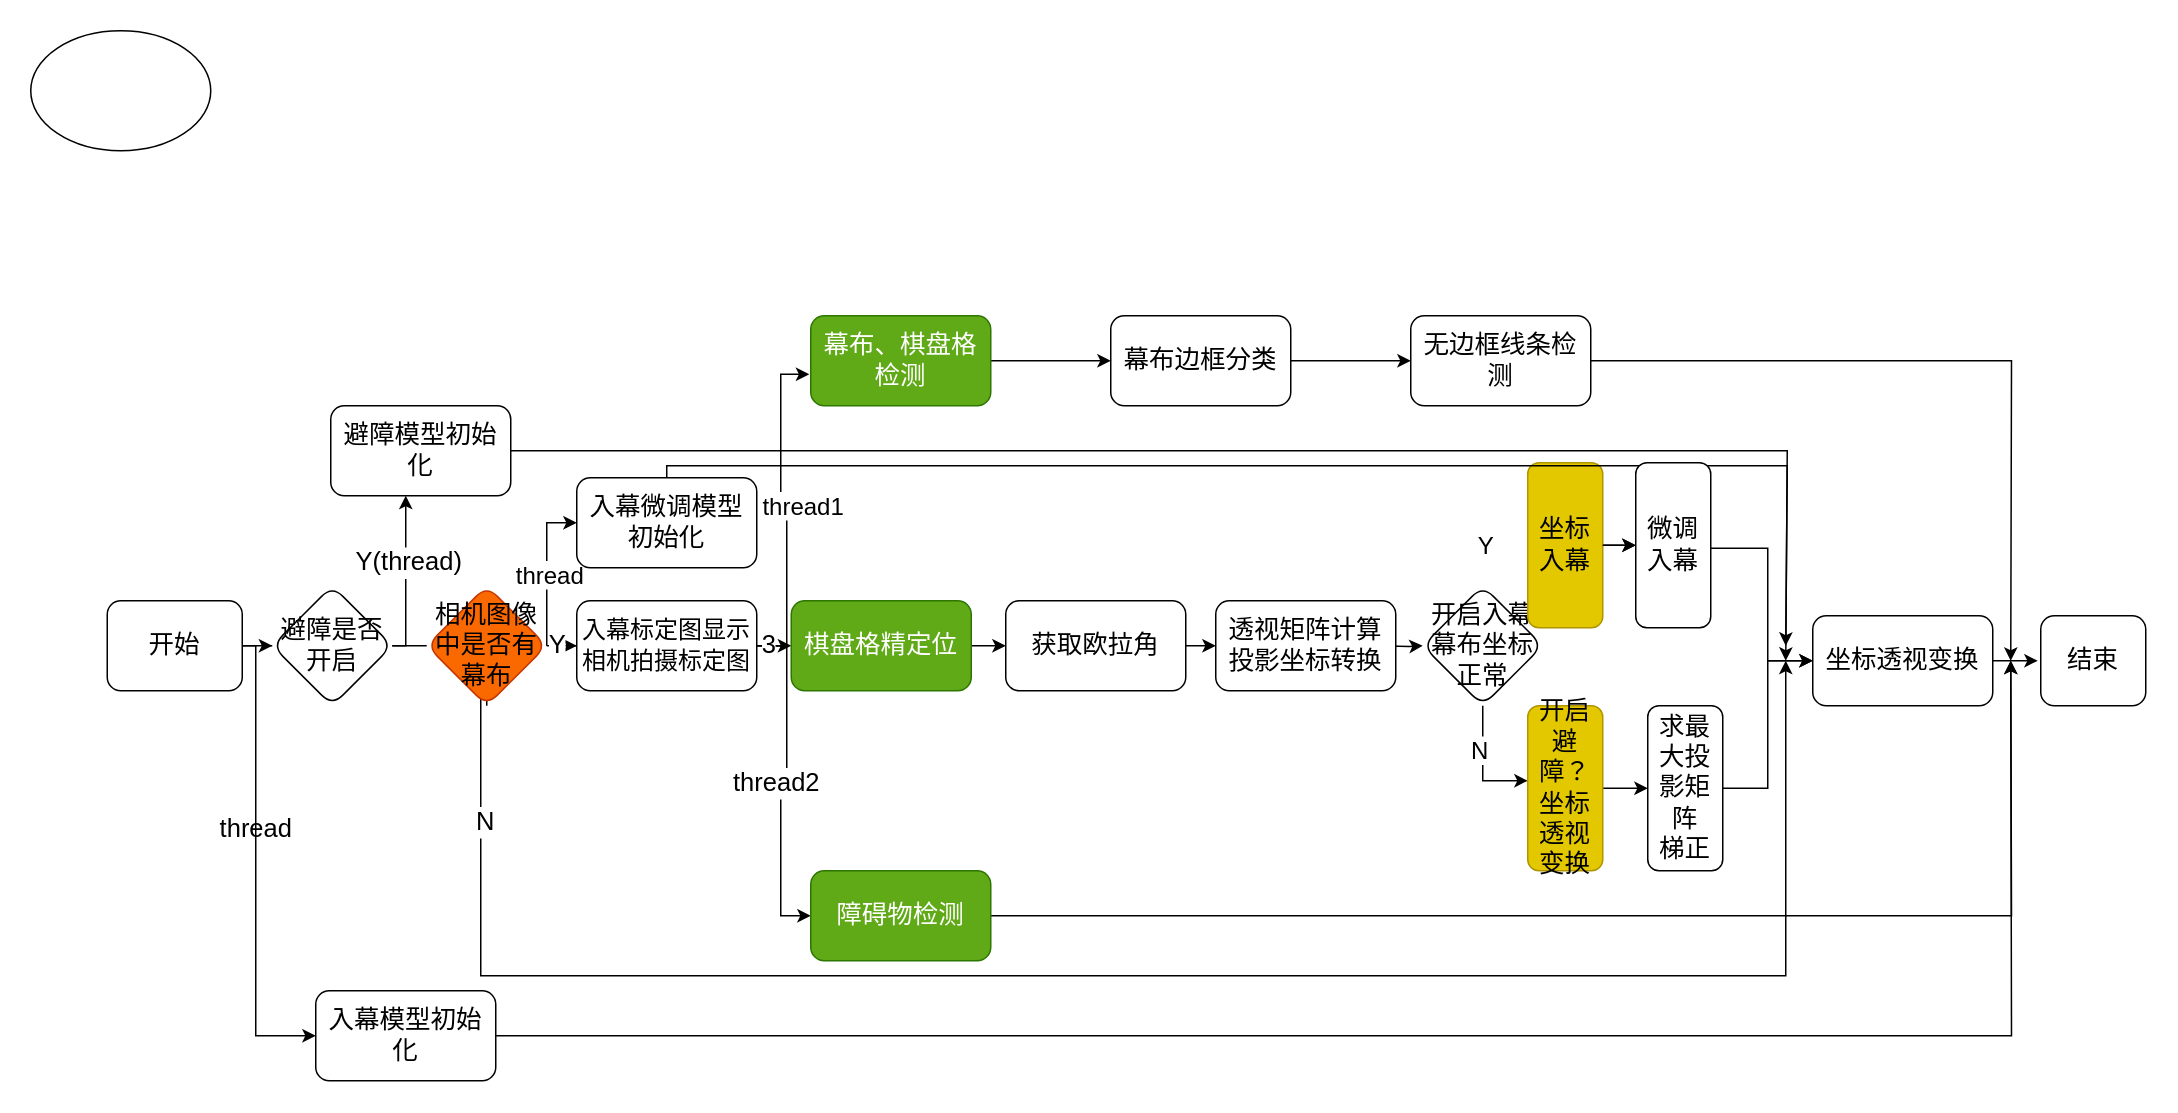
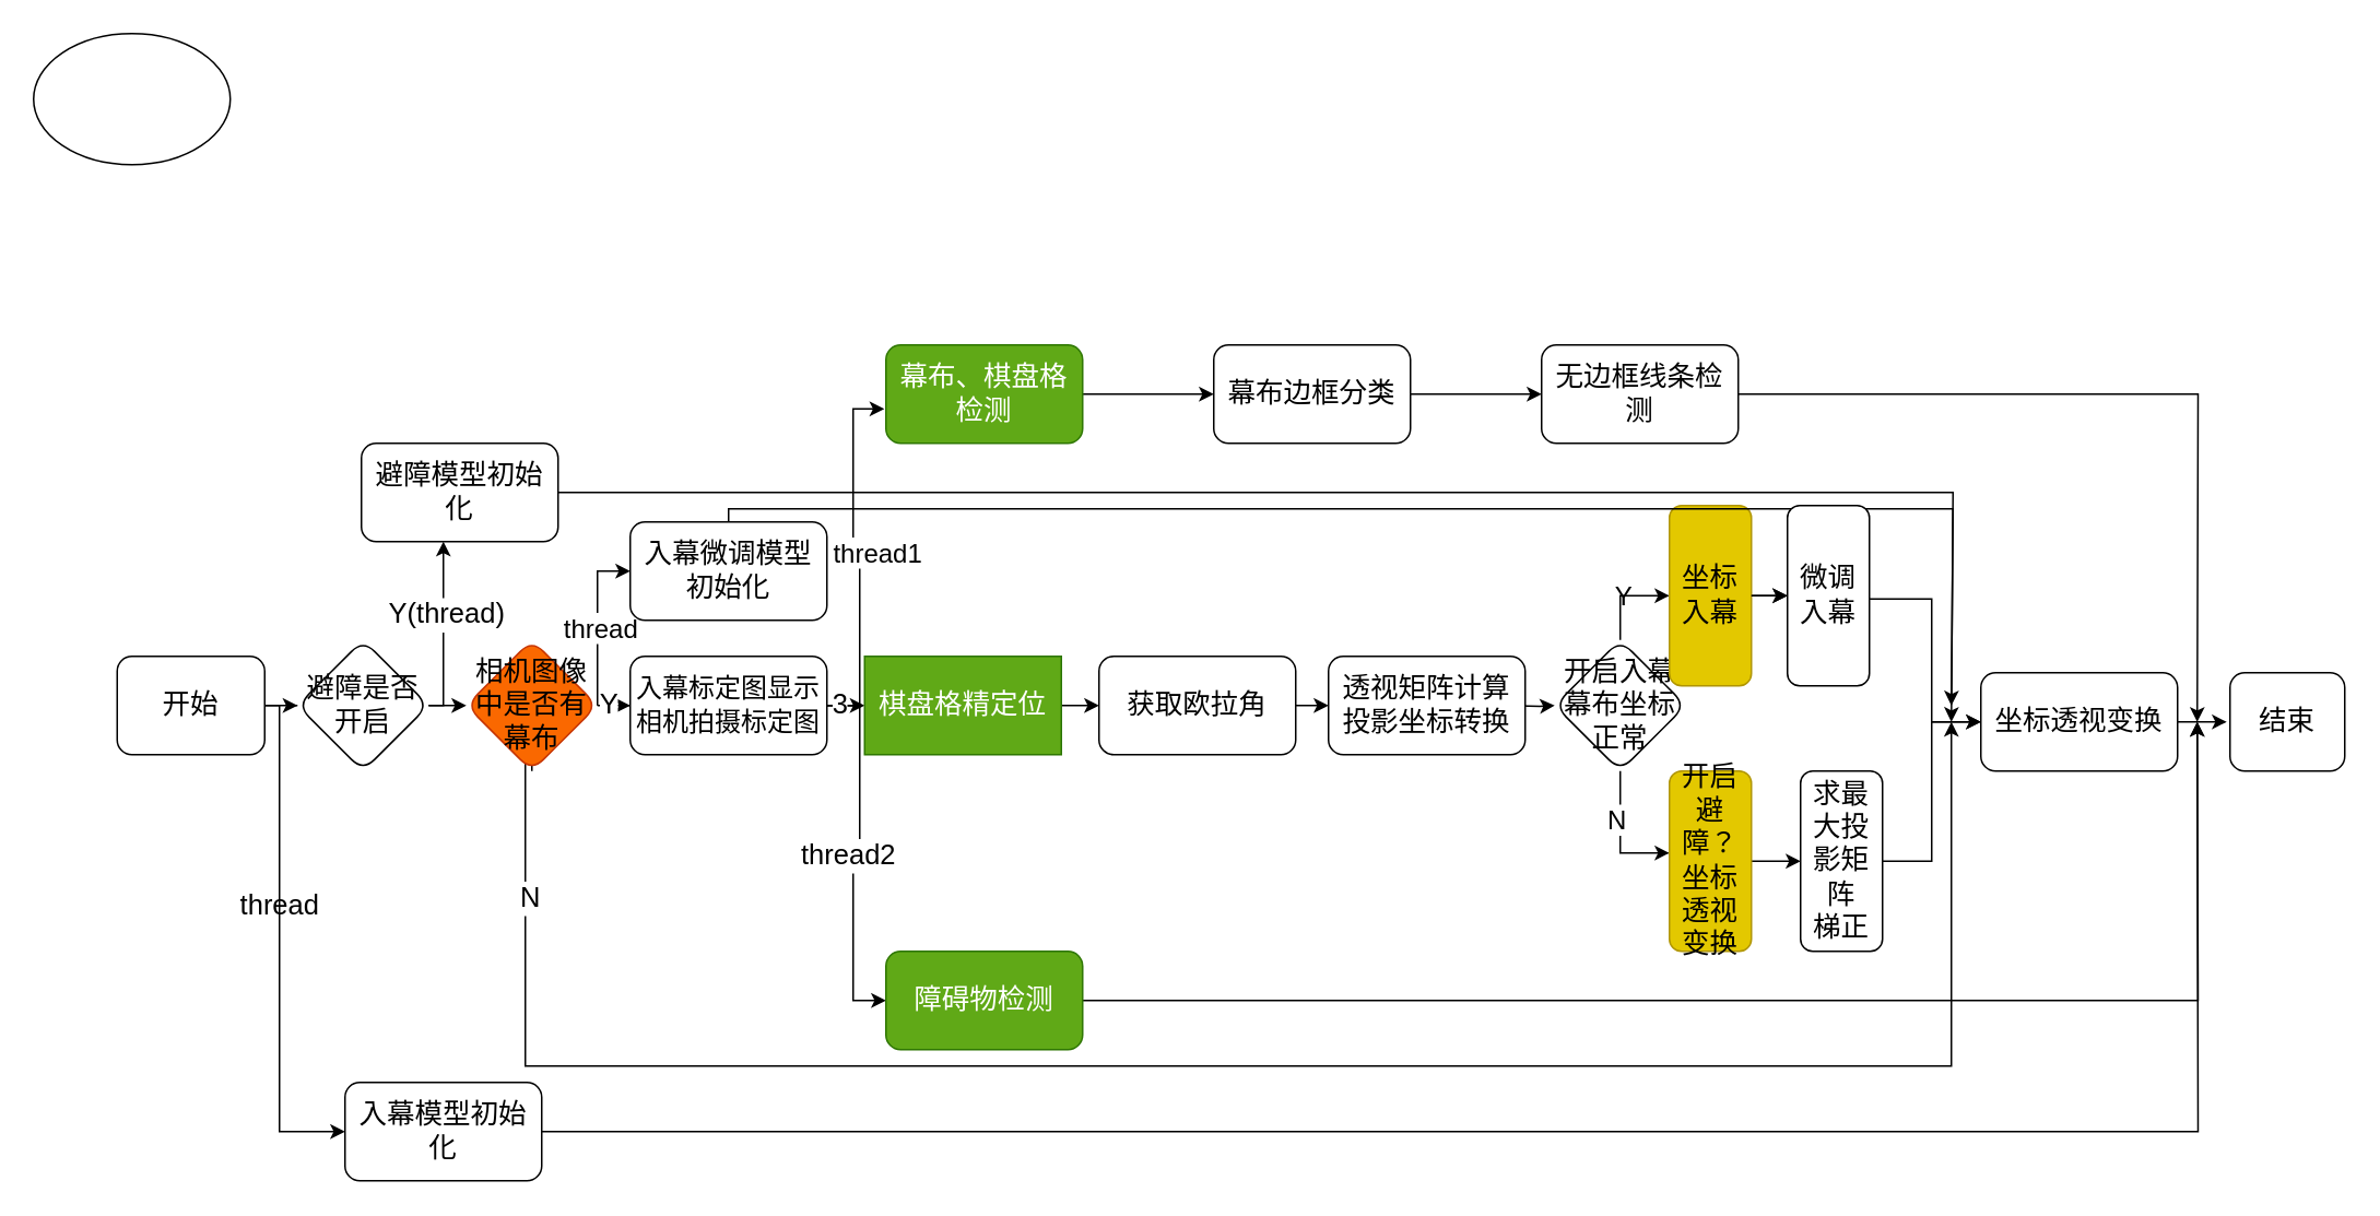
  <mxCell id="0" />
  <mxCell id="1" parent="0" />
  <mxCell id="2" value="" style="edgeStyle=orthogonalEdgeStyle;rounded=0;orthogonalLoop=1;jettySize=auto;html=1;fontSize=17;" parent="1" source="4" target="8" edge="1"><mxGeometry relative="1" as="geometry" /></mxCell>
  <mxCell id="3" style="edgeStyle=orthogonalEdgeStyle;rounded=0;orthogonalLoop=1;jettySize=auto;html=1;exitX=1;exitY=0.5;exitDx=0;exitDy=0;entryX=0;entryY=0.5;entryDx=0;entryDy=0;fontSize=17;" parent="1" source="4" target="52" edge="1"><mxGeometry relative="1" as="geometry"><Array as="points"><mxPoint x="170" y="430" /><mxPoint x="170" y="690" /></Array></mxGeometry></mxCell>
  <mxCell id="4" value="开始" style="rounded=1;whiteSpace=wrap;html=1;fontSize=17;" parent="1" vertex="1"><mxGeometry x="71" y="400" width="90" height="60" as="geometry" /></mxCell>
- <mxCell id="5" value="" style="edgeStyle=orthogonalEdgeStyle;rounded=0;orthogonalLoop=1;jettySize=auto;html=1;fontSize=17;endArrow=none;" parent="1" source="8" target="15" edge="1"><mxGeometry relative="1" as="geometry" /></mxCell>
+ <mxCell id="5" value="" style="edgeStyle=orthogonalEdgeStyle;rounded=0;orthogonalLoop=1;jettySize=auto;html=1;fontSize=17;" parent="1" source="8" target="15" edge="1"><mxGeometry relative="1" as="geometry" /></mxCell>
  <mxCell id="6" value="" style="edgeStyle=orthogonalEdgeStyle;rounded=0;orthogonalLoop=1;jettySize=auto;html=1;fontSize=17;" parent="1" source="8" target="54" edge="1"><mxGeometry relative="1" as="geometry"><Array as="points"><mxPoint x="270" y="430" /></Array></mxGeometry></mxCell>
  <mxCell id="7" value="Y(thread)" style="edgeLabel;html=1;align=center;verticalAlign=middle;resizable=0;points=[];fontSize=17;" parent="6" vertex="1" connectable="0"><mxGeometry x="0.189" relative="1" as="geometry"><mxPoint x="1" as="offset" /></mxGeometry></mxCell>
  <mxCell id="8" value="避障是否开启" style="rhombus;whiteSpace=wrap;html=1;rounded=1;fontSize=17;" parent="1" vertex="1"><mxGeometry x="181" y="390" width="80" height="80" as="geometry" /></mxCell>
  <mxCell id="9" style="edgeStyle=orthogonalEdgeStyle;rounded=0;orthogonalLoop=1;jettySize=auto;html=1;fontSize=17;" parent="1" source="15" target="19" edge="1"><mxGeometry relative="1" as="geometry" /></mxCell>
  <mxCell id="10" value="Y" style="edgeLabel;html=1;align=center;verticalAlign=middle;resizable=0;points=[];fontSize=17;" parent="9" vertex="1" connectable="0"><mxGeometry x="0.533" y="1" relative="1" as="geometry"><mxPoint as="offset" /></mxGeometry></mxCell>
  <mxCell id="11" style="edgeStyle=orthogonalEdgeStyle;rounded=0;orthogonalLoop=1;jettySize=auto;html=1;exitX=0.5;exitY=1;exitDx=0;exitDy=0;fontSize=17;" parent="1" source="15" edge="1"><mxGeometry relative="1" as="geometry"><mxPoint x="1190" y="440" as="targetPoint" /><mxPoint x="324" y="500" as="sourcePoint" /><Array as="points"><mxPoint x="324" y="460" /><mxPoint x="320" y="460" /><mxPoint x="320" y="650" /><mxPoint x="1190" y="650" /></Array></mxGeometry></mxCell>
  <mxCell id="12" value="N" style="edgeLabel;html=1;align=center;verticalAlign=middle;resizable=0;points=[];fontSize=17;" parent="11" vertex="1" connectable="0"><mxGeometry x="-0.843" y="2" relative="1" as="geometry"><mxPoint as="offset" /></mxGeometry></mxCell>
  <mxCell id="13" style="edgeStyle=orthogonalEdgeStyle;rounded=0;orthogonalLoop=1;jettySize=auto;html=1;entryX=0;entryY=0.5;entryDx=0;entryDy=0;fontSize=17;" parent="1" source="15" target="57" edge="1"><mxGeometry relative="1" as="geometry"><Array as="points"><mxPoint x="364" y="348" /></Array></mxGeometry></mxCell>
  <mxCell id="14" value="&lt;font style=&quot;font-size: 16px;&quot;&gt;thread&lt;/font&gt;" style="edgeLabel;html=1;align=center;verticalAlign=middle;resizable=0;points=[];" vertex="1" connectable="0" parent="13"><mxGeometry x="-0.059" y="-1" relative="1" as="geometry"><mxPoint as="offset" /></mxGeometry></mxCell>
  <mxCell id="15" value="相机图像中是否有幕布" style="rhombus;whiteSpace=wrap;html=1;rounded=1;fontSize=17;fillColor=#fa6800;fontColor=#000000;strokeColor=#C73500;" parent="1" vertex="1"><mxGeometry x="284" y="390" width="80" height="80" as="geometry" /></mxCell>
  <mxCell id="16" value="" style="edgeStyle=orthogonalEdgeStyle;rounded=0;orthogonalLoop=1;jettySize=auto;html=1;fontSize=17;" parent="1" source="19" target="21" edge="1"><mxGeometry relative="1" as="geometry" /></mxCell>
  <mxCell id="17" style="edgeStyle=orthogonalEdgeStyle;rounded=0;orthogonalLoop=1;jettySize=auto;html=1;exitX=1;exitY=0.5;exitDx=0;exitDy=0;entryX=0;entryY=0.5;entryDx=0;entryDy=0;fontSize=17;" parent="1" source="19" target="41" edge="1"><mxGeometry relative="1" as="geometry" /></mxCell>
  <mxCell id="18" value="thread2" style="edgeLabel;html=1;align=center;verticalAlign=middle;resizable=0;points=[];fontSize=17;" parent="17" vertex="1" connectable="0"><mxGeometry x="0.027" y="-4" relative="1" as="geometry"><mxPoint as="offset" /></mxGeometry></mxCell>
  <mxCell id="19" value="&lt;font style=&quot;font-size: 16px;&quot;&gt;入幕标定图显示&lt;/font&gt;&lt;div&gt;&lt;font style=&quot;font-size: 16px;&quot;&gt;相机拍摄标定图&lt;/font&gt;&lt;/div&gt;" style="whiteSpace=wrap;html=1;rounded=1;fontSize=17;" parent="1" vertex="1"><mxGeometry x="384" y="400" width="120" height="60" as="geometry" /></mxCell>
  <mxCell id="20" value="" style="edgeStyle=orthogonalEdgeStyle;rounded=0;orthogonalLoop=1;jettySize=auto;html=1;fontSize=17;" parent="1" source="21" target="23" edge="1"><mxGeometry relative="1" as="geometry" /></mxCell>
- <mxCell id="21" value="棋盘格精定位" style="whiteSpace=wrap;html=1;rounded=1;fontSize=17;fillColor=#60a917;fontColor=#ffffff;strokeColor=#2D7600;" parent="1" vertex="1"><mxGeometry x="527" y="400" width="120" height="60" as="geometry" /></mxCell>
+ <mxCell id="21" value="棋盘格精定位" style="whiteSpace=wrap;html=1;fontSize=17;fillColor=#60a917;fontColor=#ffffff;strokeColor=#2D7600;rounded=0;" parent="1" vertex="1"><mxGeometry x="527" y="400" width="120" height="60" as="geometry" /></mxCell>
  <mxCell id="22" value="" style="edgeStyle=orthogonalEdgeStyle;rounded=0;orthogonalLoop=1;jettySize=auto;html=1;fontSize=17;" parent="1" source="23" edge="1"><mxGeometry relative="1" as="geometry"><mxPoint x="810" y="430" as="targetPoint" /></mxGeometry></mxCell>
  <mxCell id="23" value="获取欧拉角" style="whiteSpace=wrap;html=1;rounded=1;fontSize=17;" parent="1" vertex="1"><mxGeometry x="670" y="400" width="120" height="60" as="geometry" /></mxCell>
  <mxCell id="24" value="" style="edgeStyle=orthogonalEdgeStyle;rounded=0;orthogonalLoop=1;jettySize=auto;html=1;fontSize=17;" parent="1" target="29" edge="1"><mxGeometry relative="1" as="geometry"><mxPoint x="918" y="430" as="sourcePoint" /></mxGeometry></mxCell>
  <mxCell id="25" value="透视矩阵计算&lt;div&gt;投影坐标转换&lt;/div&gt;" style="whiteSpace=wrap;html=1;rounded=1;fontSize=17;" parent="1" vertex="1"><mxGeometry x="810" y="400" width="120" height="60" as="geometry" /></mxCell>
  <mxCell id="26" style="edgeStyle=orthogonalEdgeStyle;rounded=0;orthogonalLoop=1;jettySize=auto;html=1;fontSize=17;" parent="1" source="29" target="34" edge="1"><mxGeometry relative="1" as="geometry"><mxPoint x="988" y="480" as="sourcePoint" /><Array as="points"><mxPoint x="988" y="520" /></Array></mxGeometry></mxCell>
  <mxCell id="27" value="&lt;font style=&quot;font-size: 16px;&quot;&gt;N&lt;/font&gt;" style="edgeLabel;html=1;align=center;verticalAlign=middle;resizable=0;points=[];" parent="26" vertex="1" connectable="0"><mxGeometry x="-0.275" y="-3" relative="1" as="geometry"><mxPoint as="offset" /></mxGeometry></mxCell>
+ <mxCell id="28" style="edgeStyle=orthogonalEdgeStyle;rounded=0;orthogonalLoop=1;jettySize=auto;html=1;entryX=0;entryY=0.5;entryDx=0;entryDy=0;exitX=0.5;exitY=0;exitDx=0;exitDy=0;fontSize=17;" parent="1" source="29" target="32" edge="1"><mxGeometry relative="1" as="geometry" /></mxCell>
  <mxCell id="29" value="开启入幕&lt;div&gt;幕布坐标正常&lt;/div&gt;" style="rhombus;whiteSpace=wrap;html=1;rounded=1;fontSize=17;" parent="1" vertex="1"><mxGeometry x="948" y="390" width="80" height="80" as="geometry" /></mxCell>
  <mxCell id="30" style="edgeStyle=orthogonalEdgeStyle;rounded=0;orthogonalLoop=1;jettySize=auto;html=1;fontSize=17;" parent="1" source="60" target="38" edge="1"><mxGeometry relative="1" as="geometry"><Array as="points"><mxPoint x="1178" y="365" /><mxPoint x="1178" y="440" /></Array></mxGeometry></mxCell>
  <mxCell id="31" value="" style="edgeStyle=orthogonalEdgeStyle;rounded=0;orthogonalLoop=1;jettySize=auto;html=1;" parent="1" source="32" target="60" edge="1"><mxGeometry relative="1" as="geometry" /></mxCell>
  <mxCell id="32" value="坐标&lt;br&gt;&lt;div&gt;入&lt;span style=&quot;background-color: transparent; color: light-dark(rgb(0, 0, 0), rgb(237, 237, 237));&quot;&gt;幕&lt;/span&gt;&lt;/div&gt;" style="rounded=1;whiteSpace=wrap;html=1;fontSize=17;fillColor=#e3c800;strokeColor=#B09500;fontColor=#000000;" parent="1" vertex="1"><mxGeometry x="1018" y="308" width="50" height="110" as="geometry" /></mxCell>
  <mxCell id="33" value="" style="edgeStyle=orthogonalEdgeStyle;rounded=0;orthogonalLoop=1;jettySize=auto;html=1;fontSize=17;" parent="1" source="34" target="36" edge="1"><mxGeometry relative="1" as="geometry" /></mxCell>
  <mxCell id="34" value="开启避障？坐标透视变换" style="rounded=1;whiteSpace=wrap;html=1;fontSize=17;fillColor=#e3c800;fontColor=#000000;strokeColor=#B09500;" parent="1" vertex="1"><mxGeometry x="1018" y="470" width="50" height="110" as="geometry" /></mxCell>
  <mxCell id="35" value="" style="edgeStyle=orthogonalEdgeStyle;rounded=0;orthogonalLoop=1;jettySize=auto;html=1;fontSize=17;" parent="1" source="36" target="38" edge="1"><mxGeometry relative="1" as="geometry" /></mxCell>
  <mxCell id="36" value="求最大投影矩阵&lt;div&gt;梯正&lt;/div&gt;" style="rounded=1;whiteSpace=wrap;html=1;fontSize=17;" parent="1" vertex="1"><mxGeometry x="1098" y="470" width="50" height="110" as="geometry" /></mxCell>
  <mxCell id="37" value="" style="edgeStyle=orthogonalEdgeStyle;rounded=0;orthogonalLoop=1;jettySize=auto;html=1;fontSize=17;" parent="1" source="38" edge="1"><mxGeometry relative="1" as="geometry"><mxPoint x="1358" y="440" as="targetPoint" /></mxGeometry></mxCell>
  <mxCell id="38" value="坐标透视变换" style="whiteSpace=wrap;html=1;rounded=1;fontSize=17;" parent="1" vertex="1"><mxGeometry x="1208" y="410" width="120" height="60" as="geometry" /></mxCell>
  <mxCell id="39" value="结束" style="whiteSpace=wrap;html=1;rounded=1;fontSize=17;" parent="1" vertex="1"><mxGeometry x="1360" y="410" width="70" height="60" as="geometry" /></mxCell>
  <mxCell id="40" style="edgeStyle=orthogonalEdgeStyle;rounded=0;orthogonalLoop=1;jettySize=auto;html=1;fontSize=17;" parent="1" source="41" edge="1"><mxGeometry relative="1" as="geometry"><mxPoint x="1340" y="440" as="targetPoint" /></mxGeometry></mxCell>
  <mxCell id="41" value="障碍物检测" style="rounded=1;whiteSpace=wrap;html=1;fontSize=17;fillColor=#60a917;fontColor=#ffffff;strokeColor=#2D7600;" parent="1" vertex="1"><mxGeometry x="540" y="580" width="120" height="60" as="geometry" /></mxCell>
  <mxCell id="42" value="" style="edgeStyle=orthogonalEdgeStyle;rounded=0;orthogonalLoop=1;jettySize=auto;html=1;fontSize=17;" parent="1" source="43" target="45" edge="1"><mxGeometry relative="1" as="geometry" /></mxCell>
  <mxCell id="43" value="幕布、棋盘格检测" style="rounded=1;whiteSpace=wrap;html=1;fontSize=17;fillColor=#60a917;fontColor=#ffffff;strokeColor=#2D7600;" parent="1" vertex="1"><mxGeometry x="540" y="210" width="120" height="60" as="geometry" /></mxCell>
  <mxCell id="44" value="" style="edgeStyle=orthogonalEdgeStyle;rounded=0;orthogonalLoop=1;jettySize=auto;html=1;fontSize=17;" parent="1" source="45" target="47" edge="1"><mxGeometry relative="1" as="geometry" /></mxCell>
  <mxCell id="45" value="幕布边框分类" style="whiteSpace=wrap;html=1;rounded=1;fontSize=17;" parent="1" vertex="1"><mxGeometry x="740" y="210" width="120" height="60" as="geometry" /></mxCell>
  <mxCell id="46" style="edgeStyle=orthogonalEdgeStyle;rounded=0;orthogonalLoop=1;jettySize=auto;html=1;fontSize=17;" parent="1" source="47" edge="1"><mxGeometry relative="1" as="geometry"><mxPoint x="1340" y="440" as="targetPoint" /></mxGeometry></mxCell>
  <mxCell id="47" value="无边框线条检测" style="whiteSpace=wrap;html=1;rounded=1;fontSize=17;" parent="1" vertex="1"><mxGeometry x="940" y="210" width="120" height="60" as="geometry" /></mxCell>
  <mxCell id="48" style="edgeStyle=orthogonalEdgeStyle;rounded=0;orthogonalLoop=1;jettySize=auto;html=1;entryX=-0.008;entryY=0.65;entryDx=0;entryDy=0;entryPerimeter=0;fontSize=17;" parent="1" source="19" target="43" edge="1"><mxGeometry relative="1" as="geometry" /></mxCell>
  <mxCell id="49" value="3" style="edgeLabel;html=1;align=center;verticalAlign=middle;resizable=0;points=[];fontSize=17;" parent="48" vertex="1" connectable="0"><mxGeometry x="-0.938" y="1" relative="1" as="geometry"><mxPoint as="offset" /></mxGeometry></mxCell>
  <mxCell id="50" value="&lt;font style=&quot;font-size: 16px;&quot;&gt;&amp;nbsp; &amp;nbsp; thread1&lt;/font&gt;" style="edgeLabel;html=1;align=center;verticalAlign=middle;resizable=0;points=[];" vertex="1" connectable="0" parent="48"><mxGeometry x="0.019" y="-1" relative="1" as="geometry"><mxPoint as="offset" /></mxGeometry></mxCell>
  <mxCell id="51" style="edgeStyle=orthogonalEdgeStyle;rounded=0;orthogonalLoop=1;jettySize=auto;html=1;fontSize=17;" parent="1" source="52" edge="1"><mxGeometry relative="1" as="geometry"><mxPoint x="1340" y="440" as="targetPoint" /></mxGeometry></mxCell>
  <mxCell id="52" value="入幕模型初始化" style="rounded=1;whiteSpace=wrap;html=1;fontSize=17;" parent="1" vertex="1"><mxGeometry x="210" y="660" width="120" height="60" as="geometry" /></mxCell>
  <mxCell id="53" style="edgeStyle=orthogonalEdgeStyle;rounded=0;orthogonalLoop=1;jettySize=auto;html=1;fontSize=17;" parent="1" source="54" edge="1"><mxGeometry relative="1" as="geometry"><mxPoint x="1190" y="440" as="targetPoint" /><Array as="points"><mxPoint x="1191" y="300" /></Array></mxGeometry></mxCell>
  <mxCell id="54" value="避障模型初始化" style="whiteSpace=wrap;html=1;fontSize=17;rounded=1;" parent="1" vertex="1"><mxGeometry x="220" y="270" width="120" height="60" as="geometry" /></mxCell>
  <mxCell id="55" value="thread" style="text;html=1;align=center;verticalAlign=middle;resizable=0;points=[];autosize=1;strokeColor=none;fillColor=none;fontSize=17;" parent="1" vertex="1"><mxGeometry x="135" y="538" width="70" height="30" as="geometry" /></mxCell>
  <mxCell id="56" style="edgeStyle=orthogonalEdgeStyle;rounded=0;orthogonalLoop=1;jettySize=auto;html=1;fontSize=17;" parent="1" source="57" edge="1"><mxGeometry relative="1" as="geometry"><mxPoint x="1190" y="430" as="targetPoint" /><Array as="points"><mxPoint x="444" y="310" /><mxPoint x="1191" y="310" /></Array></mxGeometry></mxCell>
  <mxCell id="57" value="入幕微调模型初始化" style="rounded=1;whiteSpace=wrap;html=1;fontSize=17;" parent="1" vertex="1"><mxGeometry x="384" y="318" width="120" height="60" as="geometry" /></mxCell>
  <mxCell id="58" value="&lt;font style=&quot;font-size: 16px;&quot;&gt;Y&lt;/font&gt;" style="text;html=1;align=center;verticalAlign=middle;resizable=0;points=[];autosize=1;strokeColor=none;fillColor=none;" parent="1" vertex="1"><mxGeometry x="975" y="348" width="30" height="30" as="geometry" /></mxCell>
  <mxCell id="59" value="" style="edgeStyle=orthogonalEdgeStyle;rounded=0;orthogonalLoop=1;jettySize=auto;html=1;fontSize=17;" parent="1" source="32" target="60" edge="1"><mxGeometry relative="1" as="geometry"><mxPoint x="1068" y="365" as="sourcePoint" /><mxPoint x="1208" y="440" as="targetPoint" /><Array as="points" /></mxGeometry></mxCell>
  <mxCell id="60" value="微调入幕" style="rounded=1;whiteSpace=wrap;html=1;fontSize=17;" parent="1" vertex="1"><mxGeometry x="1090" y="308" width="50" height="110" as="geometry" /></mxCell>
  <mxCell id="61" value="" style="ellipse;whiteSpace=wrap;html=1;" vertex="1" parent="1"><mxGeometry x="20" y="20" width="120" height="80" as="geometry" /></mxCell>
